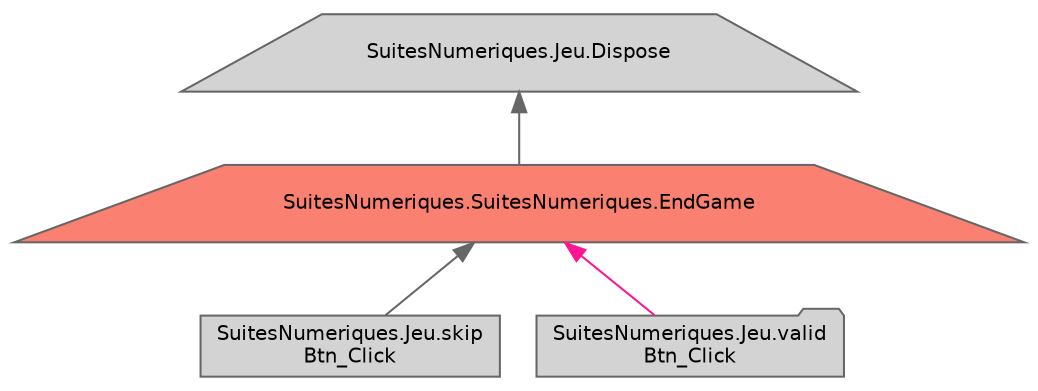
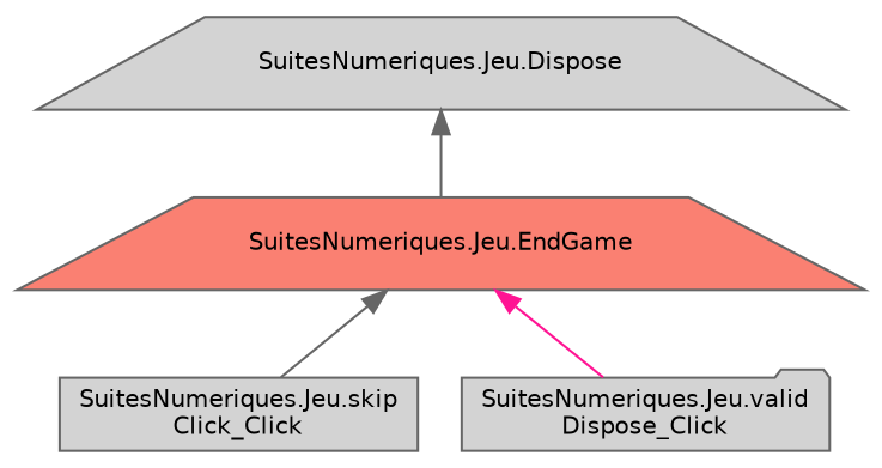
  digraph {
    fontname="DejaVu Sans"
    rankdir=TB
    node [color=grey40 fillcolor=lightgrey fontname="DejaVu Sans" fontsize=10 shape=trapezium style=filled]
    edge [color=gray40 dir=back fontname="DejaVu Sans" fontsize=10 labelfontname=Helvetica labelfontsize=10 style=solid]
    n1 [color=gray40 fontcolor=black height=0.2 label="SuitesNumeriques.Jeu.Dispose" width=0.4]
-   n2 [fillcolor=salmon height=0.2 label="SuitesNumeriques.SuitesNumeriques.EndGame" width=0.4]
-   n3 [height=0.2 label="SuitesNumeriques.Jeu.skip\lBtn_Click" shape=box width=0.4]
-   n4 [height=0.2 label="SuitesNumeriques.Jeu.valid\lBtn_Click" shape=folder width=0.4]
+   n2 [fillcolor=salmon height=0.2 label="SuitesNumeriques.Jeu.EndGame" width=0.4]
+   n3 [height=0.2 label="SuitesNumeriques.Jeu.skip\lClick_Click" shape=box width=0.4]
+   n4 [height=0.2 label="SuitesNumeriques.Jeu.valid\lDispose_Click" shape=folder width=0.4]
    n1 -> n2
    n2 -> n3
    n2 -> n4 [color=deeppink]
  }
